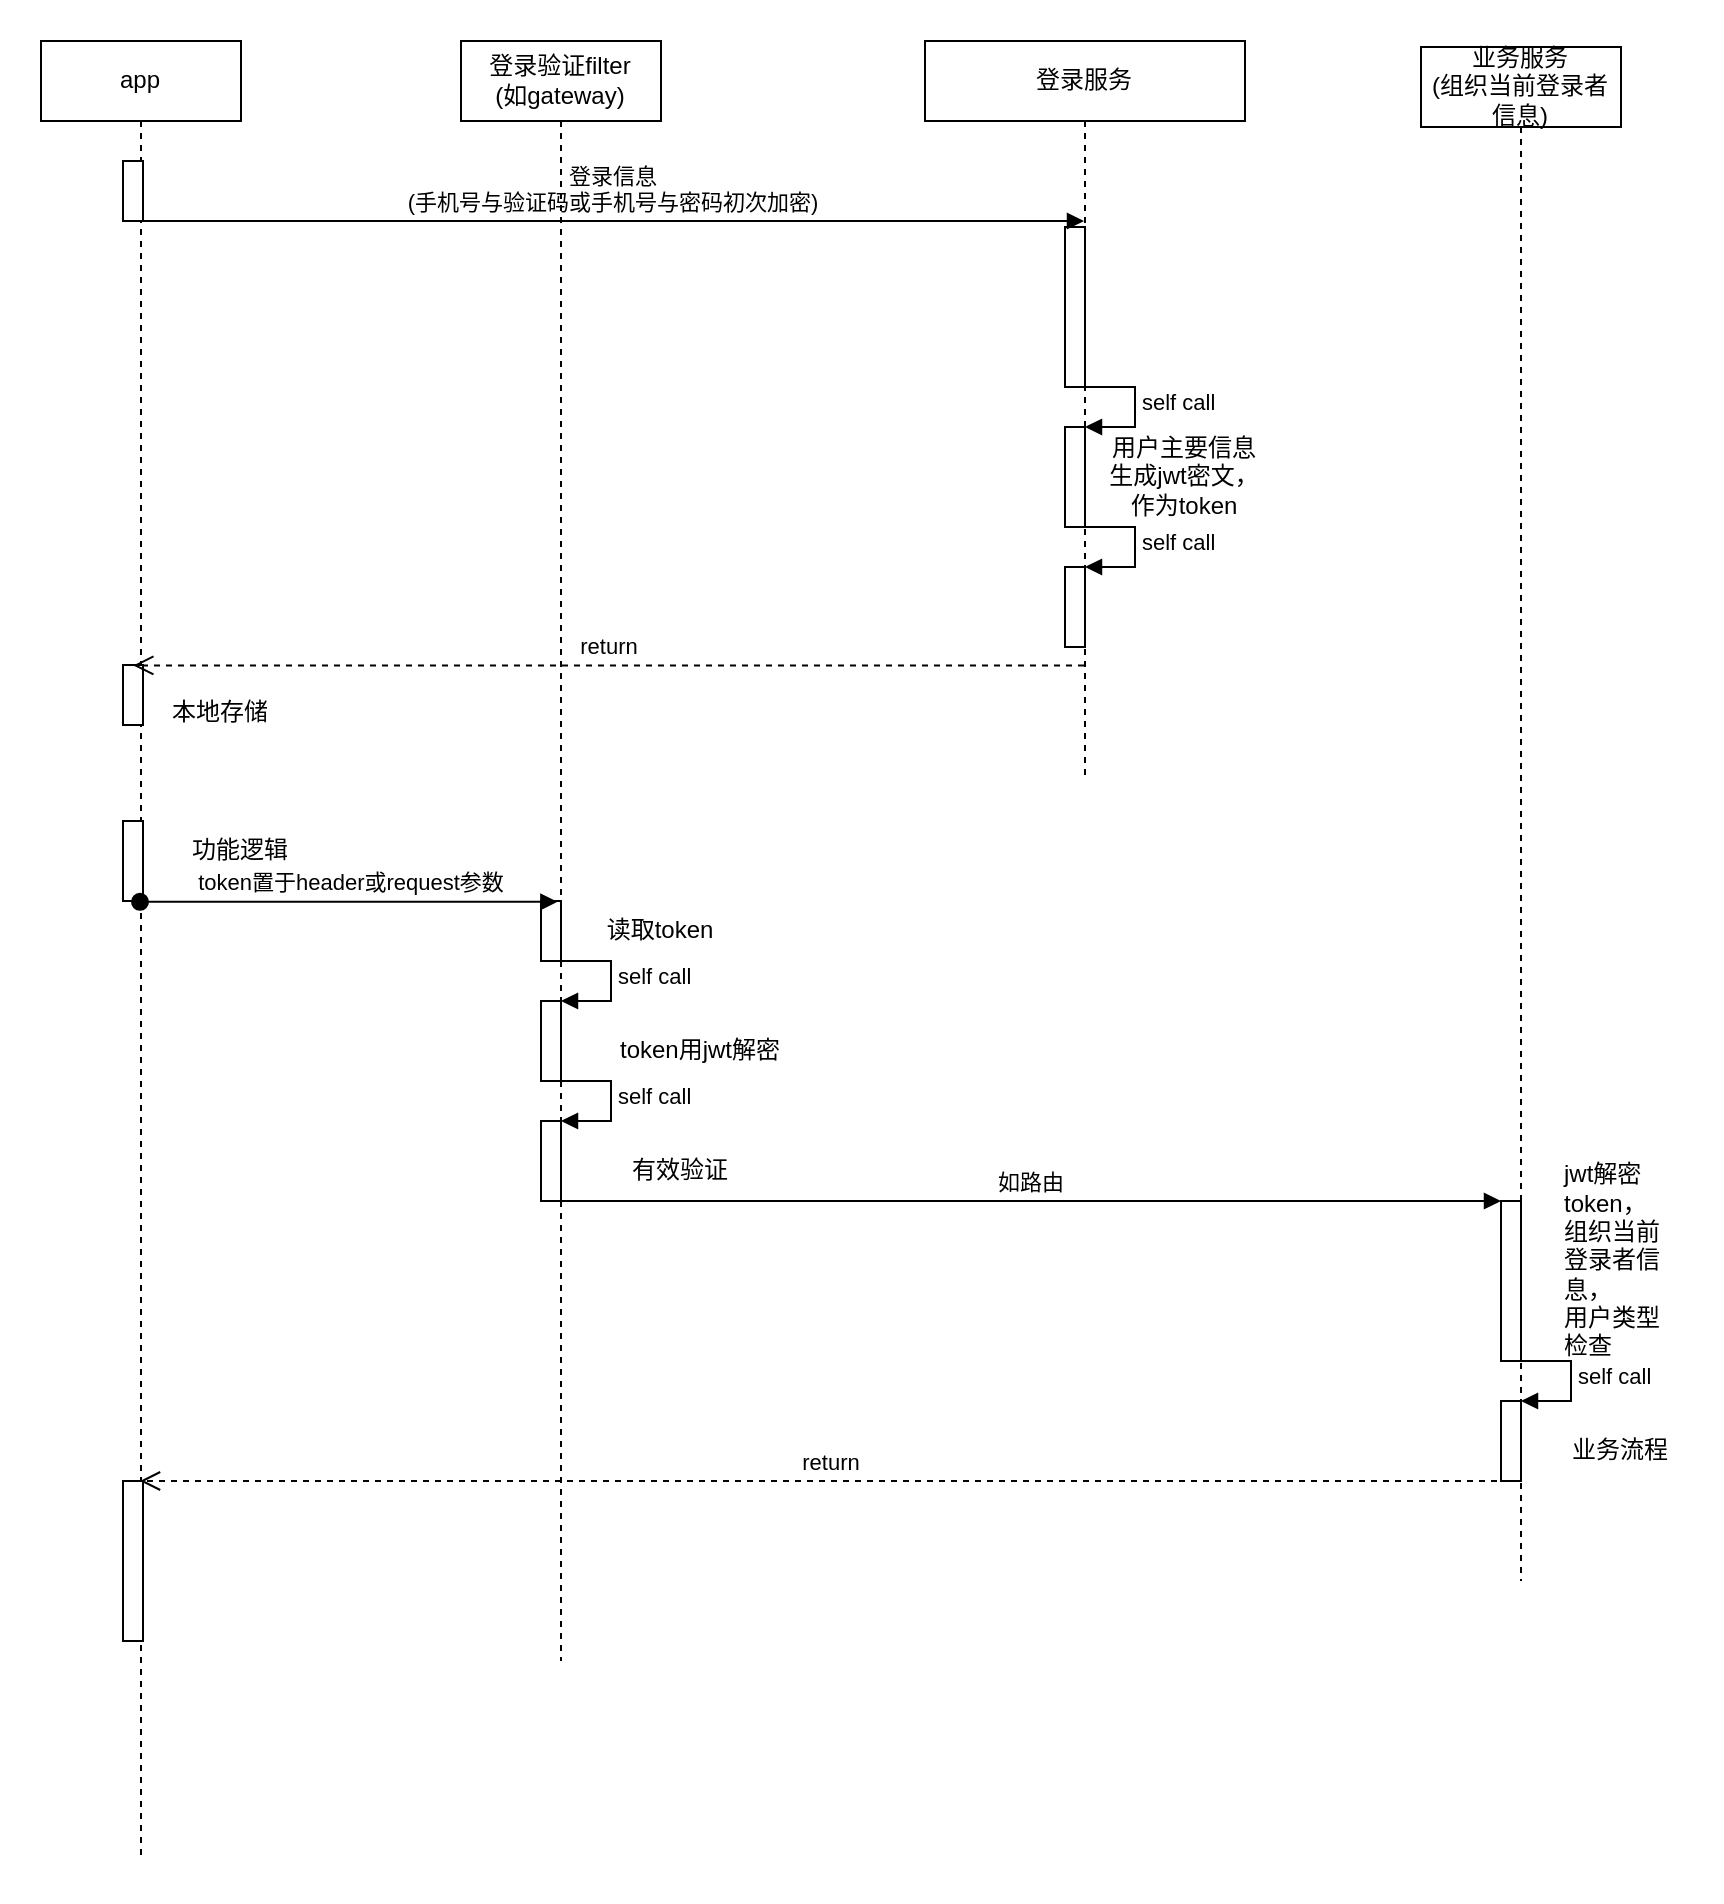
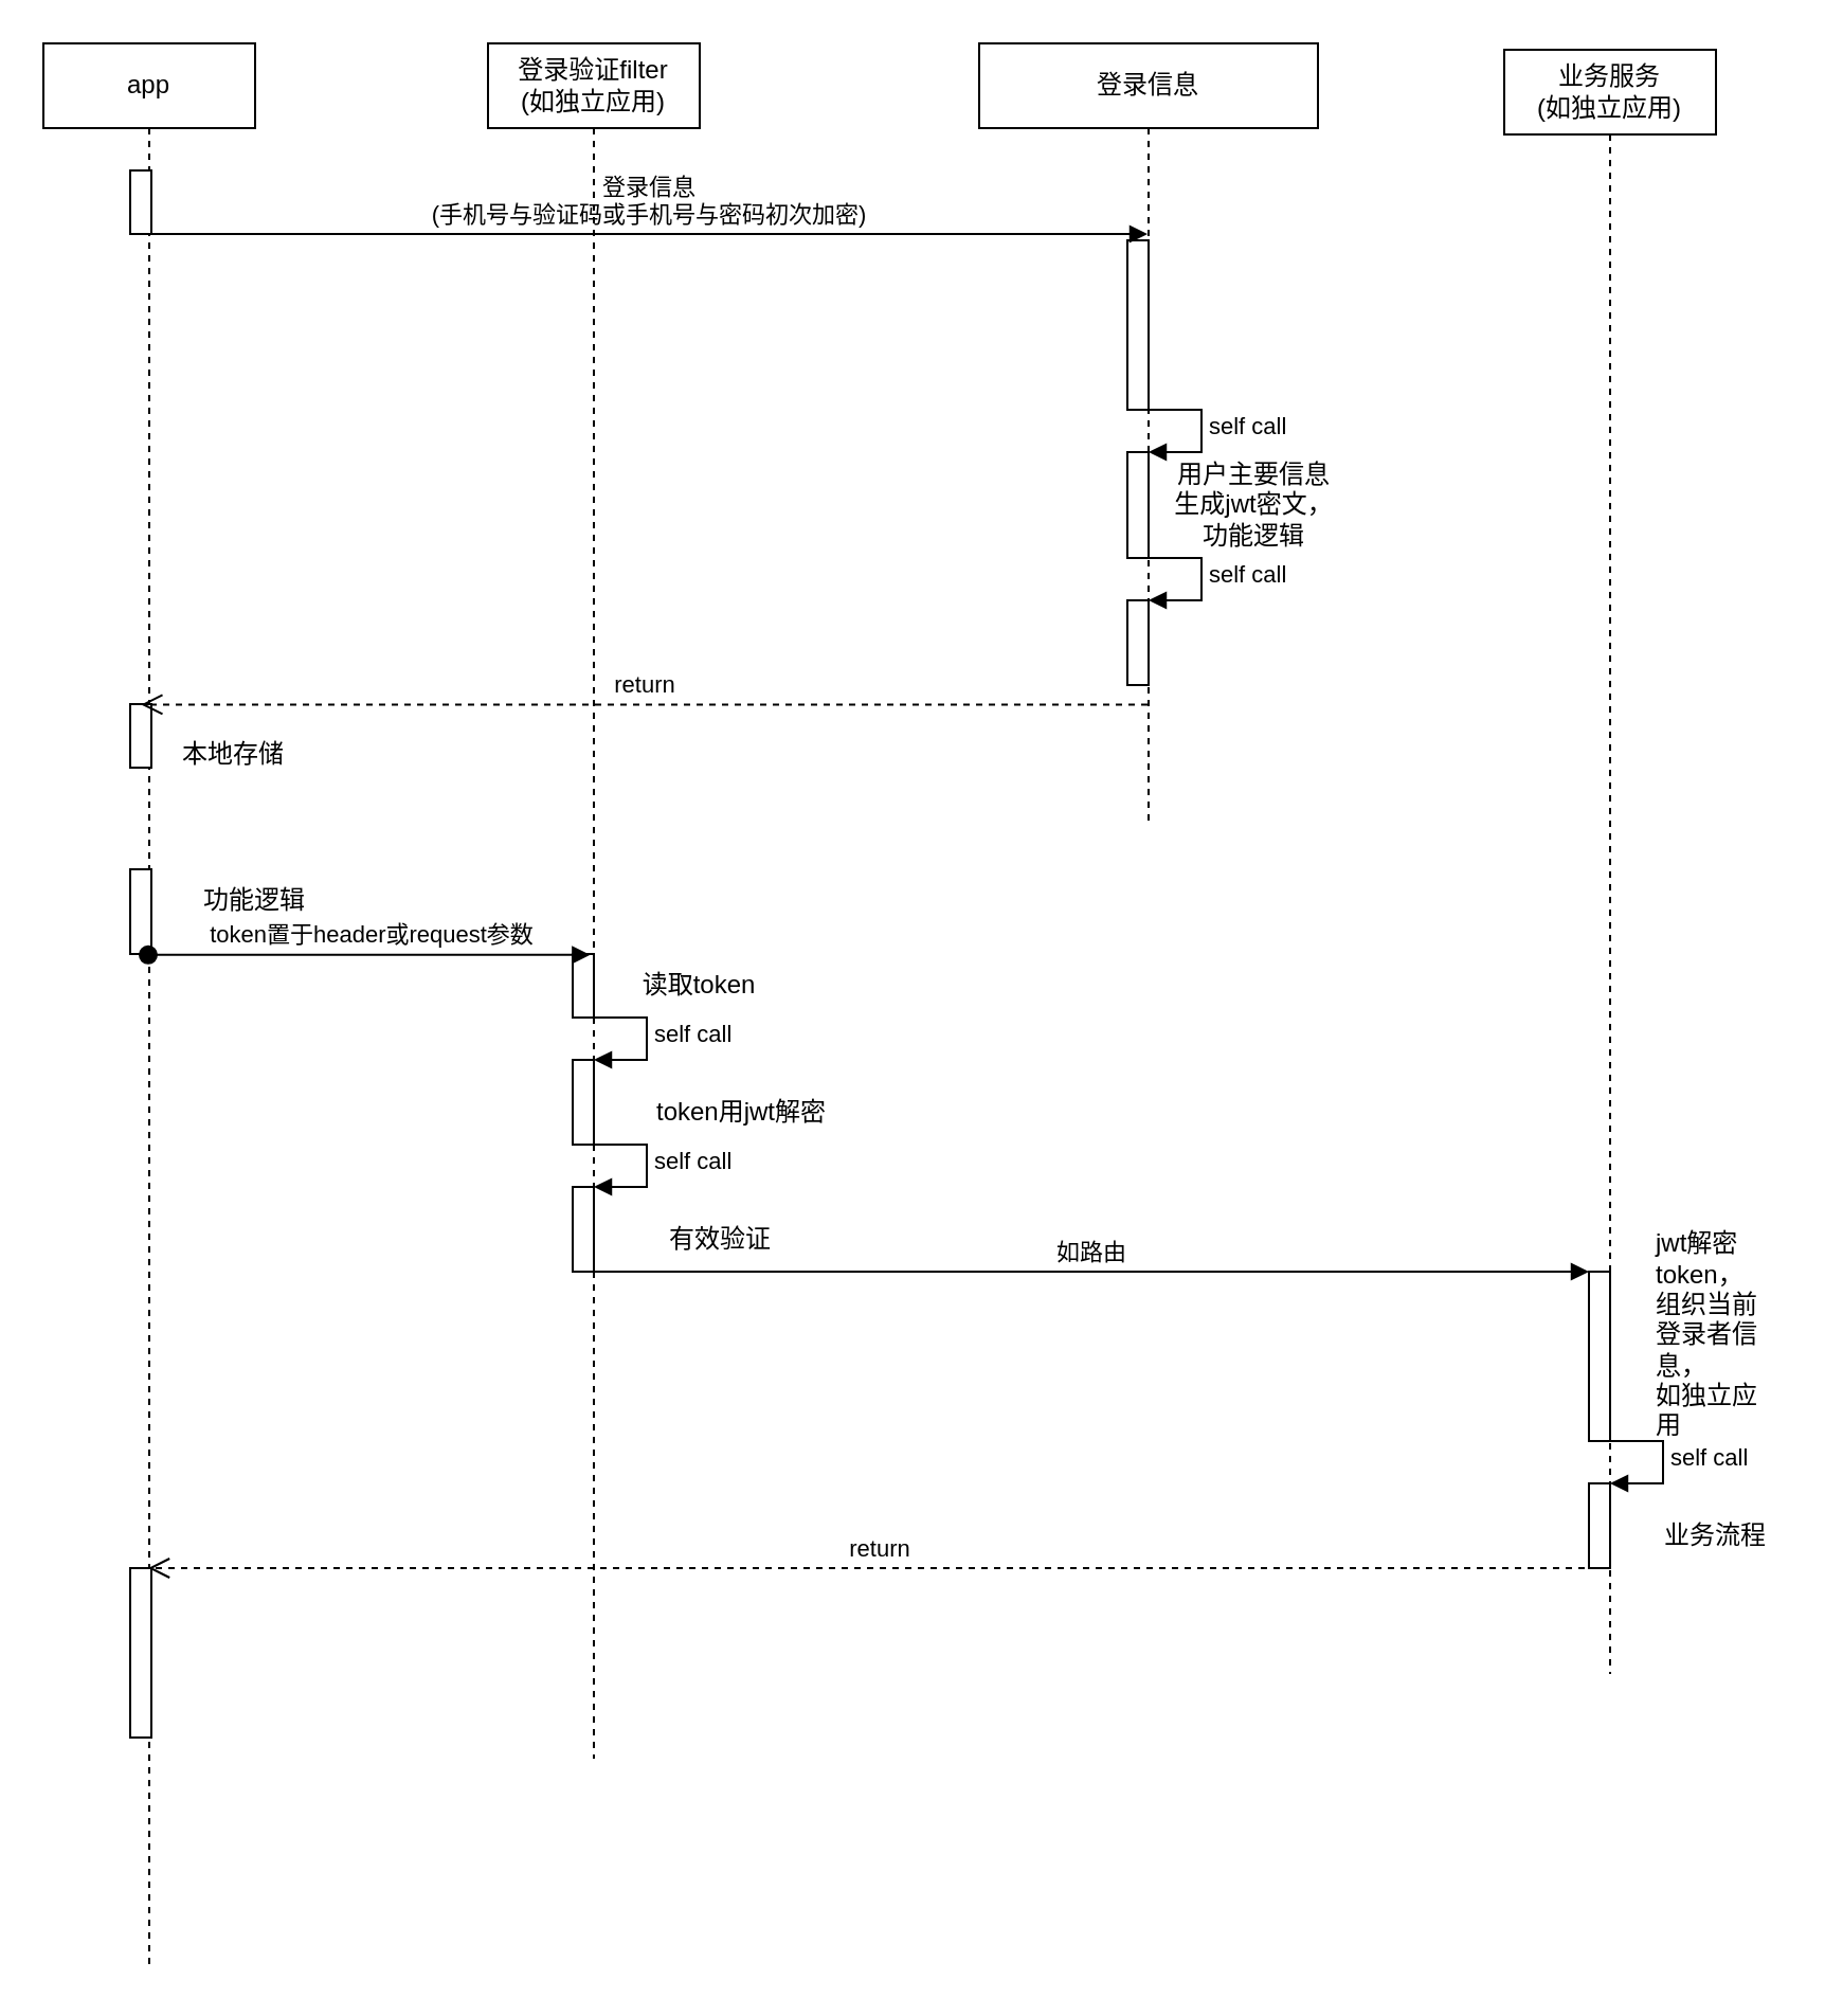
  <mxCell id="0" />
  <mxCell id="1" parent="0" />
- <mxCell id="2" value="登录服务" style="shape=umlLifeline;perimeter=lifelinePerimeter;whiteSpace=wrap;html=1;container=1;collapsible=0;recursiveResize=0;outlineConnect=0;" vertex="1" parent="1"><mxGeometry x="462" y="20" width="160" height="370" as="geometry" /></mxCell>
+ <mxCell id="2" value="登录信息" style="shape=umlLifeline;perimeter=lifelinePerimeter;whiteSpace=wrap;html=1;container=1;collapsible=0;recursiveResize=0;outlineConnect=0;" vertex="1" parent="1"><mxGeometry x="462" y="20" width="160" height="370" as="geometry" /></mxCell>
  <mxCell id="3" value="" style="html=1;points=[];perimeter=orthogonalPerimeter;" vertex="1" parent="2"><mxGeometry x="70" y="93" width="10" height="80" as="geometry" /></mxCell>
  <mxCell id="4" value="" style="html=1;points=[];perimeter=orthogonalPerimeter;" vertex="1" parent="2"><mxGeometry x="70" y="193" width="10" height="50" as="geometry" /></mxCell>
  <mxCell id="5" value="self call" style="edgeStyle=orthogonalEdgeStyle;html=1;align=left;spacingLeft=2;endArrow=block;rounded=0;entryX=1;entryY=0;" edge="1" target="4" parent="2"><mxGeometry relative="1" as="geometry"><mxPoint x="75" y="173" as="sourcePoint" /><Array as="points"><mxPoint x="105" y="173" /></Array></mxGeometry></mxCell>
- <mxCell id="6" value="用户主要信息生成jwt密文，作为token" style="text;html=1;strokeColor=none;fillColor=none;align=center;verticalAlign=middle;whiteSpace=wrap;rounded=0;" vertex="1" parent="2"><mxGeometry x="90" y="203" width="80" height="30" as="geometry" /></mxCell>
+ <mxCell id="6" value="用户主要信息生成jwt密文，功能逻辑" style="text;html=1;strokeColor=none;fillColor=none;align=center;verticalAlign=middle;whiteSpace=wrap;rounded=0;" vertex="1" parent="2"><mxGeometry x="90" y="203" width="80" height="30" as="geometry" /></mxCell>
  <mxCell id="7" value="" style="html=1;points=[];perimeter=orthogonalPerimeter;" vertex="1" parent="2"><mxGeometry x="70" y="263" width="10" height="40" as="geometry" /></mxCell>
  <mxCell id="8" value="self call" style="edgeStyle=orthogonalEdgeStyle;html=1;align=left;spacingLeft=2;endArrow=block;rounded=0;entryX=1;entryY=0;" edge="1" target="7" parent="2"><mxGeometry relative="1" as="geometry"><mxPoint x="75" y="243" as="sourcePoint" /><Array as="points"><mxPoint x="105" y="243" /></Array></mxGeometry></mxCell>
  <mxCell id="9" value="app" style="shape=umlLifeline;perimeter=lifelinePerimeter;whiteSpace=wrap;html=1;container=1;collapsible=0;recursiveResize=0;outlineConnect=0;" vertex="1" parent="1"><mxGeometry x="20" y="20" width="100" height="910" as="geometry" /></mxCell>
  <mxCell id="10" value="" style="html=1;points=[];perimeter=orthogonalPerimeter;" vertex="1" parent="9"><mxGeometry x="41" y="60" width="10" height="30" as="geometry" /></mxCell>
  <mxCell id="11" value="登录信息&lt;br&gt;(手机号与验证码或手机号与密码初次加密)" style="html=1;verticalAlign=bottom;endArrow=block;rounded=0;" edge="1" parent="9" target="2"><mxGeometry width="80" relative="1" as="geometry"><mxPoint x="50" y="90" as="sourcePoint" /><mxPoint x="130" y="90" as="targetPoint" /></mxGeometry></mxCell>
  <mxCell id="12" value="" style="html=1;points=[];perimeter=orthogonalPerimeter;" vertex="1" parent="9"><mxGeometry x="41" y="312" width="10" height="30" as="geometry" /></mxCell>
  <mxCell id="13" value="" style="html=1;points=[];perimeter=orthogonalPerimeter;" vertex="1" parent="9"><mxGeometry x="41" y="390" width="10" height="40" as="geometry" /></mxCell>
  <mxCell id="14" value="" style="html=1;points=[];perimeter=orthogonalPerimeter;" vertex="1" parent="9"><mxGeometry x="41" y="720" width="10" height="80" as="geometry" /></mxCell>
  <mxCell id="15" value="本地存储" style="text;html=1;strokeColor=none;fillColor=none;align=center;verticalAlign=middle;whiteSpace=wrap;rounded=0;" vertex="1" parent="1"><mxGeometry x="80" y="341" width="60" height="30" as="geometry" /></mxCell>
  <mxCell id="16" value="return" style="html=1;verticalAlign=bottom;endArrow=open;dashed=1;endSize=8;rounded=0;entryX=0.514;entryY=0.007;entryDx=0;entryDy=0;entryPerimeter=0;" edge="1" parent="1" source="2" target="12"><mxGeometry relative="1" as="geometry"><mxPoint x="510" y="330" as="sourcePoint" /><mxPoint x="170" y="330" as="targetPoint" /></mxGeometry></mxCell>
- <mxCell id="17" value="登录验证filter&lt;br&gt;(如gateway)" style="shape=umlLifeline;perimeter=lifelinePerimeter;whiteSpace=wrap;html=1;container=1;collapsible=0;recursiveResize=0;outlineConnect=0;" vertex="1" parent="1"><mxGeometry x="230" y="20" width="100" height="810" as="geometry" /></mxCell>
+ <mxCell id="17" value="登录验证filter&lt;br&gt;(如独立应用)" style="shape=umlLifeline;perimeter=lifelinePerimeter;whiteSpace=wrap;html=1;container=1;collapsible=0;recursiveResize=0;outlineConnect=0;" vertex="1" parent="1"><mxGeometry x="230" y="20" width="100" height="810" as="geometry" /></mxCell>
  <mxCell id="18" value="" style="html=1;points=[];perimeter=orthogonalPerimeter;" vertex="1" parent="17"><mxGeometry x="40" y="430" width="10" height="30" as="geometry" /></mxCell>
  <mxCell id="19" value="" style="html=1;points=[];perimeter=orthogonalPerimeter;" vertex="1" parent="17"><mxGeometry x="40" y="480" width="10" height="40" as="geometry" /></mxCell>
  <mxCell id="20" value="self call" style="edgeStyle=orthogonalEdgeStyle;html=1;align=left;spacingLeft=2;endArrow=block;rounded=0;entryX=1;entryY=0;" edge="1" target="19" parent="17"><mxGeometry relative="1" as="geometry"><mxPoint x="45" y="460" as="sourcePoint" /><Array as="points"><mxPoint x="75" y="460" /></Array></mxGeometry></mxCell>
  <mxCell id="21" value="" style="html=1;points=[];perimeter=orthogonalPerimeter;" vertex="1" parent="17"><mxGeometry x="40" y="540" width="10" height="40" as="geometry" /></mxCell>
  <mxCell id="22" value="self call" style="edgeStyle=orthogonalEdgeStyle;html=1;align=left;spacingLeft=2;endArrow=block;rounded=0;entryX=1;entryY=0;" edge="1" target="21" parent="17"><mxGeometry relative="1" as="geometry"><mxPoint x="45" y="520" as="sourcePoint" /><Array as="points"><mxPoint x="75" y="520" /></Array></mxGeometry></mxCell>
  <mxCell id="23" value="功能逻辑" style="text;html=1;strokeColor=none;fillColor=none;align=center;verticalAlign=middle;whiteSpace=wrap;rounded=0;" vertex="1" parent="1"><mxGeometry x="90" y="410" width="60" height="30" as="geometry" /></mxCell>
  <mxCell id="24" value="token置于header或request参数" style="html=1;verticalAlign=bottom;startArrow=oval;endArrow=block;startSize=8;rounded=0;entryX=0.82;entryY=0.014;entryDx=0;entryDy=0;entryPerimeter=0;" edge="1" target="18" parent="1" source="9"><mxGeometry x="0.003" relative="1" as="geometry"><mxPoint x="210" y="450" as="sourcePoint" /><mxPoint as="offset" /></mxGeometry></mxCell>
  <mxCell id="25" value="读取token" style="text;html=1;strokeColor=none;fillColor=none;align=center;verticalAlign=middle;whiteSpace=wrap;rounded=0;" vertex="1" parent="1"><mxGeometry x="300" y="450" width="60" height="30" as="geometry" /></mxCell>
  <mxCell id="26" value="token用jwt解密" style="text;html=1;strokeColor=none;fillColor=none;align=center;verticalAlign=middle;whiteSpace=wrap;rounded=0;" vertex="1" parent="1"><mxGeometry x="300" y="510" width="100" height="30" as="geometry" /></mxCell>
- <mxCell id="27" value="业务服务&lt;br&gt;(组织当前登录者信息)" style="shape=umlLifeline;perimeter=lifelinePerimeter;whiteSpace=wrap;html=1;container=1;collapsible=0;recursiveResize=0;outlineConnect=0;" vertex="1" parent="1"><mxGeometry x="710" y="23" width="100" height="767" as="geometry" /></mxCell>
+ <mxCell id="27" value="业务服务&lt;br&gt;(如独立应用)" style="shape=umlLifeline;perimeter=lifelinePerimeter;whiteSpace=wrap;html=1;container=1;collapsible=0;recursiveResize=0;outlineConnect=0;" vertex="1" parent="1"><mxGeometry x="710" y="23" width="100" height="767" as="geometry" /></mxCell>
  <mxCell id="28" value="" style="html=1;points=[];perimeter=orthogonalPerimeter;" vertex="1" parent="27"><mxGeometry x="40" y="577" width="10" height="80" as="geometry" /></mxCell>
  <mxCell id="29" value="" style="html=1;points=[];perimeter=orthogonalPerimeter;" vertex="1" parent="27"><mxGeometry x="40" y="677" width="10" height="40" as="geometry" /></mxCell>
  <mxCell id="30" value="self call" style="edgeStyle=orthogonalEdgeStyle;html=1;align=left;spacingLeft=2;endArrow=block;rounded=0;entryX=1;entryY=0;" edge="1" target="29" parent="27"><mxGeometry relative="1" as="geometry"><mxPoint x="45" y="657" as="sourcePoint" /><Array as="points"><mxPoint x="75" y="657" /></Array></mxGeometry></mxCell>
  <mxCell id="31" value="如路由" style="html=1;verticalAlign=bottom;endArrow=block;entryX=0;entryY=0;rounded=0;" edge="1" target="28" parent="1" source="17"><mxGeometry relative="1" as="geometry"><mxPoint x="580" y="600" as="sourcePoint" /></mxGeometry></mxCell>
  <mxCell id="32" value="有效验证" style="text;html=1;strokeColor=none;fillColor=none;align=center;verticalAlign=middle;whiteSpace=wrap;rounded=0;" vertex="1" parent="1"><mxGeometry x="310" y="570" width="60" height="30" as="geometry" /></mxCell>
- <mxCell id="33" value="jwt解密token，&lt;br&gt;组织当前登录者信息，&lt;br&gt;用户类型检查" style="text;html=1;strokeColor=none;fillColor=none;align=left;verticalAlign=middle;whiteSpace=wrap;rounded=0;" vertex="1" parent="1"><mxGeometry x="780" y="580" width="60" height="100" as="geometry" /></mxCell>
+ <mxCell id="33" value="jwt解密token，&lt;br&gt;组织当前登录者信息，&lt;br&gt;如独立应用" style="text;html=1;strokeColor=none;fillColor=none;align=left;verticalAlign=middle;whiteSpace=wrap;rounded=0;" vertex="1" parent="1"><mxGeometry x="780" y="580" width="60" height="100" as="geometry" /></mxCell>
  <mxCell id="34" value="业务流程" style="text;html=1;strokeColor=none;fillColor=none;align=center;verticalAlign=middle;whiteSpace=wrap;rounded=0;" vertex="1" parent="1"><mxGeometry x="780" y="710" width="60" height="30" as="geometry" /></mxCell>
  <mxCell id="35" value="return" style="html=1;verticalAlign=bottom;endArrow=open;dashed=1;endSize=8;rounded=0;" edge="1" parent="1" target="9"><mxGeometry relative="1" as="geometry"><mxPoint x="760" y="740" as="sourcePoint" /><mxPoint x="680" y="740" as="targetPoint" /></mxGeometry></mxCell>
